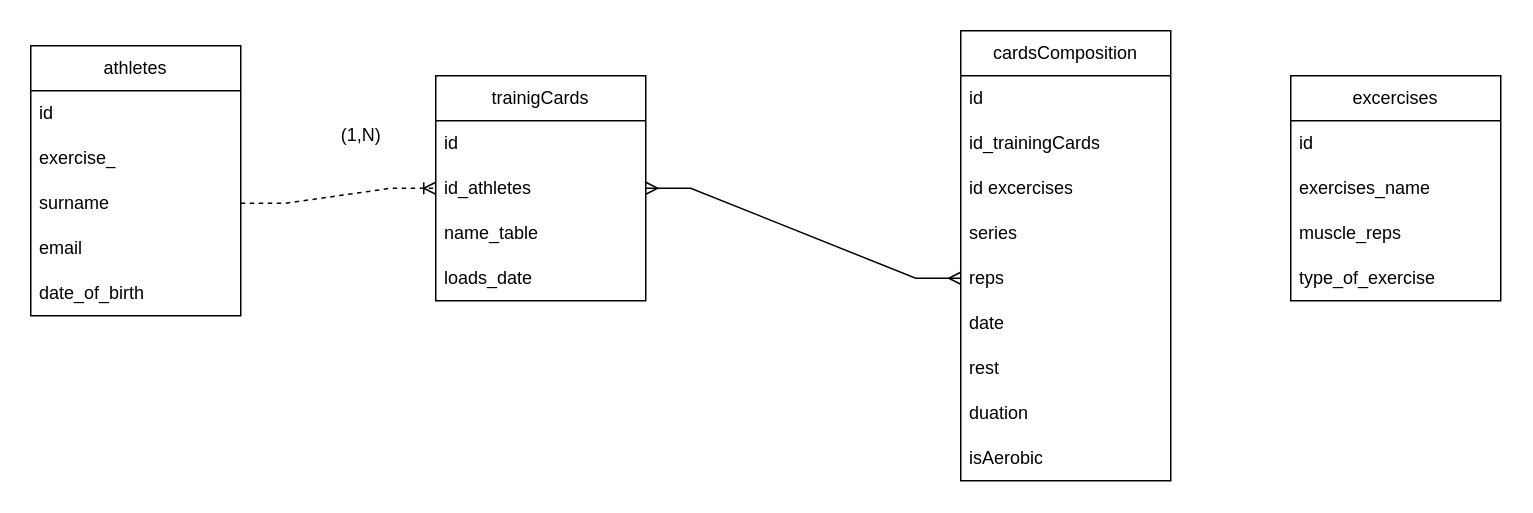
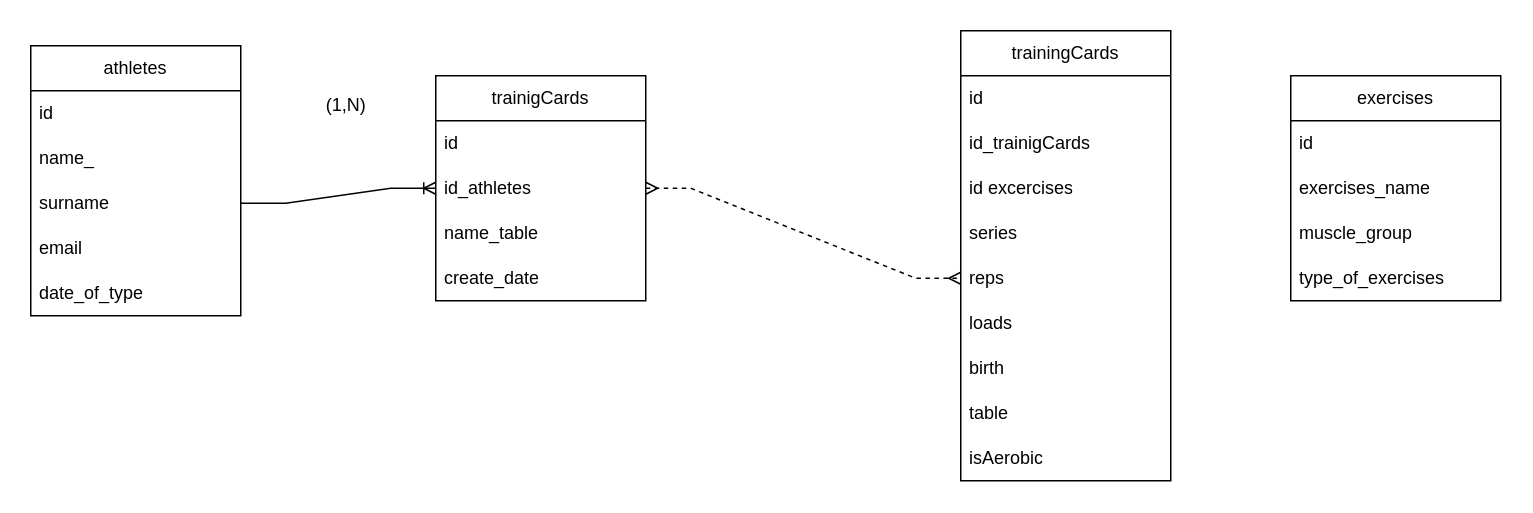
  <mxCell id="0" />
  <mxCell id="1" parent="0" />
  <mxCell id="2" value="athletes" style="swimlane;fontStyle=0;childLayout=stackLayout;horizontal=1;startSize=30;horizontalStack=0;resizeParent=1;resizeParentMax=0;resizeLast=0;collapsible=1;marginBottom=0;whiteSpace=wrap;html=1;" vertex="1" parent="1"><mxGeometry x="20" y="30" width="140" height="180" as="geometry"><mxRectangle x="10" y="80" width="80" height="30" as="alternateBounds" /></mxGeometry></mxCell>
  <mxCell id="3" value="id" style="text;strokeColor=none;fillColor=none;align=left;verticalAlign=middle;spacingLeft=4;spacingRight=4;overflow=hidden;points=[[0,0.5],[1,0.5]];portConstraint=eastwest;rotatable=0;whiteSpace=wrap;html=1;" vertex="1" parent="2"><mxGeometry y="30" width="140" height="30" as="geometry" /></mxCell>
- <mxCell id="4" value="exercise_" style="text;strokeColor=none;fillColor=none;align=left;verticalAlign=middle;spacingLeft=4;spacingRight=4;overflow=hidden;points=[[0,0.5],[1,0.5]];portConstraint=eastwest;rotatable=0;whiteSpace=wrap;html=1;" vertex="1" parent="2"><mxGeometry y="60" width="140" height="30" as="geometry" /></mxCell>
+ <mxCell id="4" value="name_" style="text;strokeColor=none;fillColor=none;align=left;verticalAlign=middle;spacingLeft=4;spacingRight=4;overflow=hidden;points=[[0,0.5],[1,0.5]];portConstraint=eastwest;rotatable=0;whiteSpace=wrap;html=1;" vertex="1" parent="2"><mxGeometry y="60" width="140" height="30" as="geometry" /></mxCell>
  <mxCell id="5" value="surname" style="text;strokeColor=none;fillColor=none;align=left;verticalAlign=middle;spacingLeft=4;spacingRight=4;overflow=hidden;points=[[0,0.5],[1,0.5]];portConstraint=eastwest;rotatable=0;whiteSpace=wrap;html=1;" vertex="1" parent="2"><mxGeometry y="90" width="140" height="30" as="geometry" /></mxCell>
  <mxCell id="6" value="email" style="text;strokeColor=none;fillColor=none;align=left;verticalAlign=middle;spacingLeft=4;spacingRight=4;overflow=hidden;points=[[0,0.5],[1,0.5]];portConstraint=eastwest;rotatable=0;whiteSpace=wrap;html=1;" vertex="1" parent="2"><mxGeometry y="120" width="140" height="30" as="geometry" /></mxCell>
- <mxCell id="7" value="date_of_birth" style="text;strokeColor=none;fillColor=none;align=left;verticalAlign=middle;spacingLeft=4;spacingRight=4;overflow=hidden;points=[[0,0.5],[1,0.5]];portConstraint=eastwest;rotatable=0;whiteSpace=wrap;html=1;" vertex="1" parent="2"><mxGeometry y="150" width="140" height="30" as="geometry" /></mxCell>
+ <mxCell id="7" value="date_of_type" style="text;strokeColor=none;fillColor=none;align=left;verticalAlign=middle;spacingLeft=4;spacingRight=4;overflow=hidden;points=[[0,0.5],[1,0.5]];portConstraint=eastwest;rotatable=0;whiteSpace=wrap;html=1;" vertex="1" parent="2"><mxGeometry y="150" width="140" height="30" as="geometry" /></mxCell>
  <mxCell id="8" value="trainigCards" style="swimlane;fontStyle=0;childLayout=stackLayout;horizontal=1;startSize=30;horizontalStack=0;resizeParent=1;resizeParentMax=0;resizeLast=0;collapsible=1;marginBottom=0;whiteSpace=wrap;html=1;" vertex="1" parent="1"><mxGeometry x="290" y="50" width="140" height="150" as="geometry" /></mxCell>
  <mxCell id="9" value="id" style="text;strokeColor=none;fillColor=none;align=left;verticalAlign=middle;spacingLeft=4;spacingRight=4;overflow=hidden;points=[[0,0.5],[1,0.5]];portConstraint=eastwest;rotatable=0;whiteSpace=wrap;html=1;" vertex="1" parent="8"><mxGeometry y="30" width="140" height="30" as="geometry" /></mxCell>
  <mxCell id="10" value="id_athletes" style="text;strokeColor=none;fillColor=none;align=left;verticalAlign=middle;spacingLeft=4;spacingRight=4;overflow=hidden;points=[[0,0.5],[1,0.5]];portConstraint=eastwest;rotatable=0;whiteSpace=wrap;html=1;" vertex="1" parent="8"><mxGeometry y="60" width="140" height="30" as="geometry" /></mxCell>
  <mxCell id="11" value="name_table" style="text;strokeColor=none;fillColor=none;align=left;verticalAlign=middle;spacingLeft=4;spacingRight=4;overflow=hidden;points=[[0,0.5],[1,0.5]];portConstraint=eastwest;rotatable=0;whiteSpace=wrap;html=1;" vertex="1" parent="8"><mxGeometry y="90" width="140" height="30" as="geometry" /></mxCell>
- <mxCell id="12" value="loads_date" style="text;strokeColor=none;fillColor=none;align=left;verticalAlign=middle;spacingLeft=4;spacingRight=4;overflow=hidden;points=[[0,0.5],[1,0.5]];portConstraint=eastwest;rotatable=0;whiteSpace=wrap;html=1;" vertex="1" parent="8"><mxGeometry y="120" width="140" height="30" as="geometry" /></mxCell>
- <mxCell id="13" value="cardsComposition" style="swimlane;fontStyle=0;childLayout=stackLayout;horizontal=1;startSize=30;horizontalStack=0;resizeParent=1;resizeParentMax=0;resizeLast=0;collapsible=1;marginBottom=0;whiteSpace=wrap;html=1;" vertex="1" parent="1"><mxGeometry x="640" y="20" width="140" height="300" as="geometry" /></mxCell>
+ <mxCell id="12" value="create_date" style="text;strokeColor=none;fillColor=none;align=left;verticalAlign=middle;spacingLeft=4;spacingRight=4;overflow=hidden;points=[[0,0.5],[1,0.5]];portConstraint=eastwest;rotatable=0;whiteSpace=wrap;html=1;" vertex="1" parent="8"><mxGeometry y="120" width="140" height="30" as="geometry" /></mxCell>
+ <mxCell id="13" value="trainingCards" style="swimlane;fontStyle=0;childLayout=stackLayout;horizontal=1;startSize=30;horizontalStack=0;resizeParent=1;resizeParentMax=0;resizeLast=0;collapsible=1;marginBottom=0;whiteSpace=wrap;html=1;" vertex="1" parent="1"><mxGeometry x="640" y="20" width="140" height="300" as="geometry" /></mxCell>
  <mxCell id="14" value="id" style="text;strokeColor=none;fillColor=none;align=left;verticalAlign=middle;spacingLeft=4;spacingRight=4;overflow=hidden;points=[[0,0.5],[1,0.5]];portConstraint=eastwest;rotatable=0;whiteSpace=wrap;html=1;" vertex="1" parent="13"><mxGeometry y="30" width="140" height="30" as="geometry" /></mxCell>
- <mxCell id="15" value="id_trainingCards" style="text;strokeColor=none;fillColor=none;align=left;verticalAlign=middle;spacingLeft=4;spacingRight=4;overflow=hidden;points=[[0,0.5],[1,0.5]];portConstraint=eastwest;rotatable=0;whiteSpace=wrap;html=1;" vertex="1" parent="13"><mxGeometry y="60" width="140" height="30" as="geometry" /></mxCell>
+ <mxCell id="15" value="id_trainigCards" style="text;strokeColor=none;fillColor=none;align=left;verticalAlign=middle;spacingLeft=4;spacingRight=4;overflow=hidden;points=[[0,0.5],[1,0.5]];portConstraint=eastwest;rotatable=0;whiteSpace=wrap;html=1;" vertex="1" parent="13"><mxGeometry y="60" width="140" height="30" as="geometry" /></mxCell>
  <mxCell id="16" value="id excercises" style="text;strokeColor=none;fillColor=none;align=left;verticalAlign=middle;spacingLeft=4;spacingRight=4;overflow=hidden;points=[[0,0.5],[1,0.5]];portConstraint=eastwest;rotatable=0;whiteSpace=wrap;html=1;" vertex="1" parent="13"><mxGeometry y="90" width="140" height="30" as="geometry" /></mxCell>
  <mxCell id="17" value="series" style="text;strokeColor=none;fillColor=none;align=left;verticalAlign=middle;spacingLeft=4;spacingRight=4;overflow=hidden;points=[[0,0.5],[1,0.5]];portConstraint=eastwest;rotatable=0;whiteSpace=wrap;html=1;" vertex="1" parent="13"><mxGeometry y="120" width="140" height="30" as="geometry" /></mxCell>
  <mxCell id="18" value="reps" style="text;strokeColor=none;fillColor=none;align=left;verticalAlign=middle;spacingLeft=4;spacingRight=4;overflow=hidden;points=[[0,0.5],[1,0.5]];portConstraint=eastwest;rotatable=0;whiteSpace=wrap;html=1;" vertex="1" parent="13"><mxGeometry y="150" width="140" height="30" as="geometry" /></mxCell>
- <mxCell id="19" value="date" style="text;strokeColor=none;fillColor=none;align=left;verticalAlign=middle;spacingLeft=4;spacingRight=4;overflow=hidden;points=[[0,0.5],[1,0.5]];portConstraint=eastwest;rotatable=0;whiteSpace=wrap;html=1;" vertex="1" parent="13"><mxGeometry y="180" width="140" height="30" as="geometry" /></mxCell>
- <mxCell id="20" value="rest" style="text;strokeColor=none;fillColor=none;align=left;verticalAlign=middle;spacingLeft=4;spacingRight=4;overflow=hidden;points=[[0,0.5],[1,0.5]];portConstraint=eastwest;rotatable=0;whiteSpace=wrap;html=1;" vertex="1" parent="13"><mxGeometry y="210" width="140" height="30" as="geometry" /></mxCell>
- <mxCell id="21" value="duation" style="text;strokeColor=none;fillColor=none;align=left;verticalAlign=middle;spacingLeft=4;spacingRight=4;overflow=hidden;points=[[0,0.5],[1,0.5]];portConstraint=eastwest;rotatable=0;whiteSpace=wrap;html=1;" vertex="1" parent="13"><mxGeometry y="240" width="140" height="30" as="geometry" /></mxCell>
+ <mxCell id="19" value="loads" style="text;strokeColor=none;fillColor=none;align=left;verticalAlign=middle;spacingLeft=4;spacingRight=4;overflow=hidden;points=[[0,0.5],[1,0.5]];portConstraint=eastwest;rotatable=0;whiteSpace=wrap;html=1;" vertex="1" parent="13"><mxGeometry y="180" width="140" height="30" as="geometry" /></mxCell>
+ <mxCell id="20" value="birth" style="text;strokeColor=none;fillColor=none;align=left;verticalAlign=middle;spacingLeft=4;spacingRight=4;overflow=hidden;points=[[0,0.5],[1,0.5]];portConstraint=eastwest;rotatable=0;whiteSpace=wrap;html=1;" vertex="1" parent="13"><mxGeometry y="210" width="140" height="30" as="geometry" /></mxCell>
+ <mxCell id="21" value="table" style="text;strokeColor=none;fillColor=none;align=left;verticalAlign=middle;spacingLeft=4;spacingRight=4;overflow=hidden;points=[[0,0.5],[1,0.5]];portConstraint=eastwest;rotatable=0;whiteSpace=wrap;html=1;" vertex="1" parent="13"><mxGeometry y="240" width="140" height="30" as="geometry" /></mxCell>
  <mxCell id="22" value="isAerobic" style="text;strokeColor=none;fillColor=none;align=left;verticalAlign=middle;spacingLeft=4;spacingRight=4;overflow=hidden;points=[[0,0.5],[1,0.5]];portConstraint=eastwest;rotatable=0;whiteSpace=wrap;html=1;" vertex="1" parent="13"><mxGeometry y="270" width="140" height="30" as="geometry" /></mxCell>
- <mxCell id="23" value="excercises" style="swimlane;fontStyle=0;childLayout=stackLayout;horizontal=1;startSize=30;horizontalStack=0;resizeParent=1;resizeParentMax=0;resizeLast=0;collapsible=1;marginBottom=0;whiteSpace=wrap;html=1;" vertex="1" parent="1"><mxGeometry x="860" y="50" width="140" height="150" as="geometry" /></mxCell>
+ <mxCell id="23" value="exercises" style="swimlane;fontStyle=0;childLayout=stackLayout;horizontal=1;startSize=30;horizontalStack=0;resizeParent=1;resizeParentMax=0;resizeLast=0;collapsible=1;marginBottom=0;whiteSpace=wrap;html=1;" vertex="1" parent="1"><mxGeometry x="860" y="50" width="140" height="150" as="geometry" /></mxCell>
  <mxCell id="24" value="id" style="text;strokeColor=none;fillColor=none;align=left;verticalAlign=middle;spacingLeft=4;spacingRight=4;overflow=hidden;points=[[0,0.5],[1,0.5]];portConstraint=eastwest;rotatable=0;whiteSpace=wrap;html=1;" vertex="1" parent="23"><mxGeometry y="30" width="140" height="30" as="geometry" /></mxCell>
  <mxCell id="25" value="exercises_name" style="text;strokeColor=none;fillColor=none;align=left;verticalAlign=middle;spacingLeft=4;spacingRight=4;overflow=hidden;points=[[0,0.5],[1,0.5]];portConstraint=eastwest;rotatable=0;whiteSpace=wrap;html=1;" vertex="1" parent="23"><mxGeometry y="60" width="140" height="30" as="geometry" /></mxCell>
- <mxCell id="26" value="muscle_reps" style="text;strokeColor=none;fillColor=none;align=left;verticalAlign=middle;spacingLeft=4;spacingRight=4;overflow=hidden;points=[[0,0.5],[1,0.5]];portConstraint=eastwest;rotatable=0;whiteSpace=wrap;html=1;" vertex="1" parent="23"><mxGeometry y="90" width="140" height="30" as="geometry" /></mxCell>
- <mxCell id="27" value="type_of_exercise" style="text;strokeColor=none;fillColor=none;align=left;verticalAlign=middle;spacingLeft=4;spacingRight=4;overflow=hidden;points=[[0,0.5],[1,0.5]];portConstraint=eastwest;rotatable=0;whiteSpace=wrap;html=1;" vertex="1" parent="23"><mxGeometry y="120" width="140" height="30" as="geometry" /></mxCell>
- <mxCell id="28" value="(1,N)" style="text;html=1;align=center;verticalAlign=middle;resizable=0;points=[];autosize=1;strokeColor=none;fillColor=none;" vertex="1" parent="1"><mxGeometry x="215" y="75" width="50" height="30" as="geometry" /></mxCell>
- <mxCell id="29" value="" style="edgeStyle=entityRelationEdgeStyle;fontSize=12;html=1;endArrow=ERoneToMany;rounded=0;exitX=1;exitY=0.5;exitDx=0;exitDy=0;entryX=0;entryY=0.5;entryDx=0;entryDy=0;dashed=1;" edge="1" parent="1" source="5" target="10"><mxGeometry width="100" height="100" relative="1" as="geometry"><mxPoint x="460" y="180" as="sourcePoint" /><mxPoint x="560" y="80" as="targetPoint" /></mxGeometry></mxCell>
- <mxCell id="30" value="" style="edgeStyle=entityRelationEdgeStyle;fontSize=12;html=1;endArrow=ERmany;startArrow=ERmany;rounded=0;entryX=0;entryY=0.5;entryDx=0;entryDy=0;exitX=1;exitY=0.5;exitDx=0;exitDy=0;" edge="1" parent="1" source="10" target="18"><mxGeometry width="100" height="100" relative="1" as="geometry"><mxPoint x="500" y="200" as="sourcePoint" /><mxPoint x="600" y="100" as="targetPoint" /></mxGeometry></mxCell>
+ <mxCell id="26" value="muscle_group" style="text;strokeColor=none;fillColor=none;align=left;verticalAlign=middle;spacingLeft=4;spacingRight=4;overflow=hidden;points=[[0,0.5],[1,0.5]];portConstraint=eastwest;rotatable=0;whiteSpace=wrap;html=1;" vertex="1" parent="23"><mxGeometry y="90" width="140" height="30" as="geometry" /></mxCell>
+ <mxCell id="27" value="type_of_exercises" style="text;strokeColor=none;fillColor=none;align=left;verticalAlign=middle;spacingLeft=4;spacingRight=4;overflow=hidden;points=[[0,0.5],[1,0.5]];portConstraint=eastwest;rotatable=0;whiteSpace=wrap;html=1;" vertex="1" parent="23"><mxGeometry y="120" width="140" height="30" as="geometry" /></mxCell>
+ <mxCell id="28" value="(1,N)" style="text;html=1;align=center;verticalAlign=middle;resizable=0;points=[];autosize=1;strokeColor=none;fillColor=none;" vertex="1" parent="1"><mxGeometry x="205" y="55" width="50" height="30" as="geometry" /></mxCell>
+ <mxCell id="29" value="" style="edgeStyle=entityRelationEdgeStyle;fontSize=12;html=1;endArrow=ERoneToMany;rounded=0;exitX=1;exitY=0.5;exitDx=0;exitDy=0;entryX=0;entryY=0.5;entryDx=0;entryDy=0;" edge="1" parent="1" source="5" target="10"><mxGeometry width="100" height="100" relative="1" as="geometry"><mxPoint x="460" y="180" as="sourcePoint" /><mxPoint x="560" y="80" as="targetPoint" /></mxGeometry></mxCell>
+ <mxCell id="30" value="" style="edgeStyle=entityRelationEdgeStyle;fontSize=12;html=1;endArrow=ERmany;startArrow=ERmany;rounded=0;entryX=0;entryY=0.5;entryDx=0;entryDy=0;exitX=1;exitY=0.5;exitDx=0;exitDy=0;dashed=1;" edge="1" parent="1" source="10" target="18"><mxGeometry width="100" height="100" relative="1" as="geometry"><mxPoint x="500" y="200" as="sourcePoint" /><mxPoint x="600" y="100" as="targetPoint" /></mxGeometry></mxCell>
